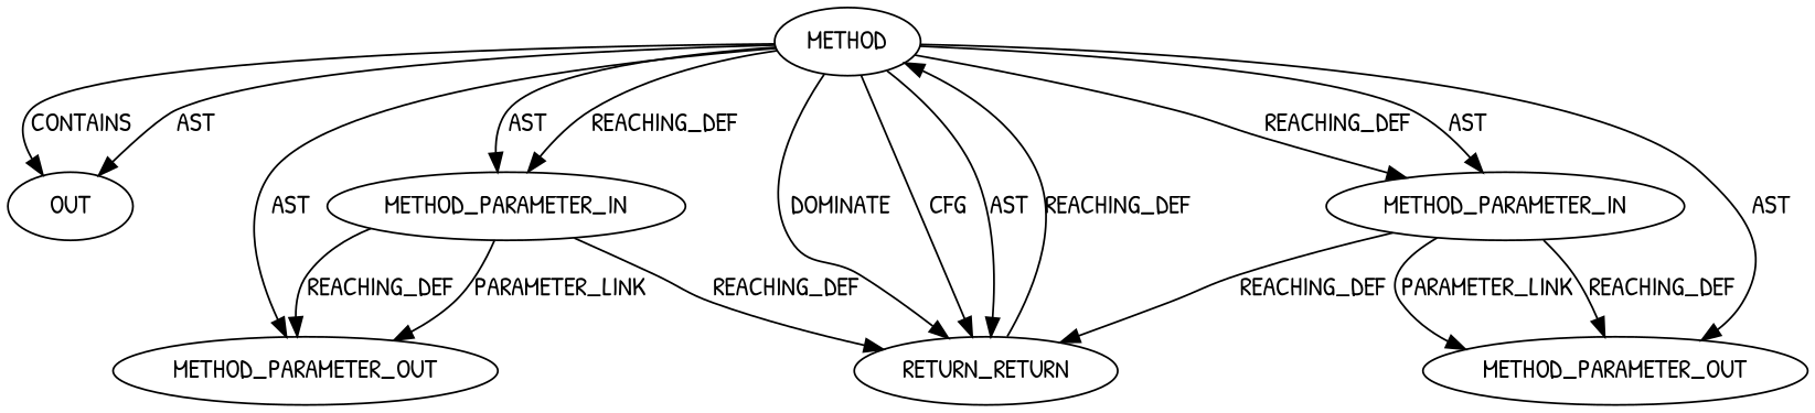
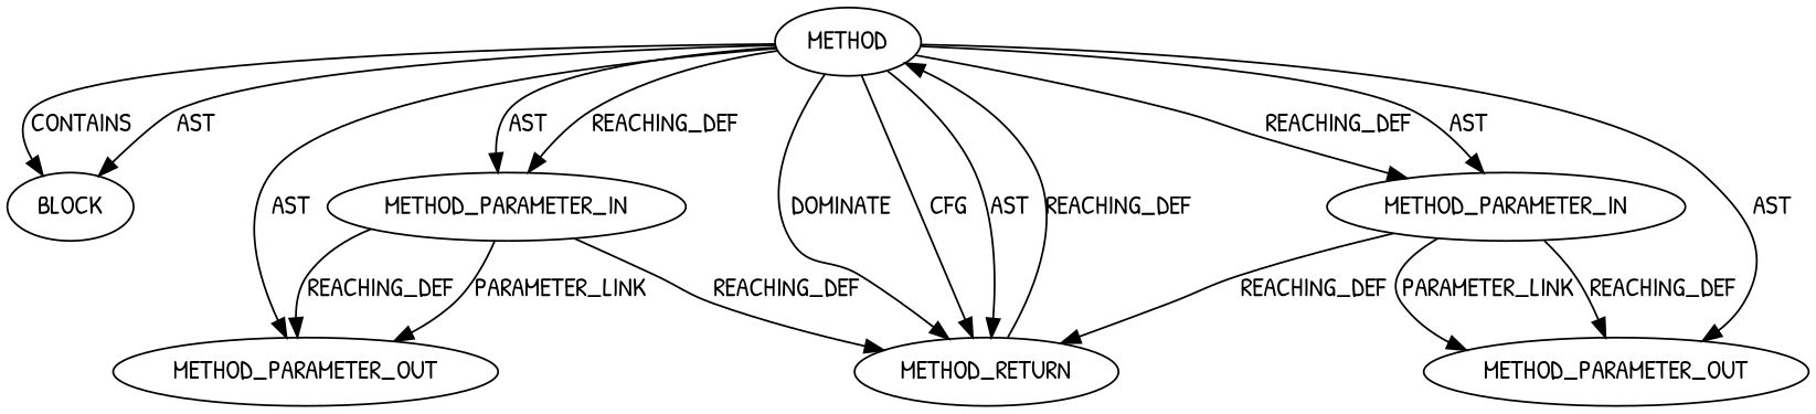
  digraph {
    fontname="Patrick Hand"
    node [CODE="<empty>" ORDER=1 fontname="Patrick Hand" TYPE_FULL_NAME=ANY EVALUATION_STRATEGY=BY_VALUE IS_VARIADIC=false]
    edge [fontname="Patrick Hand"]
    n1 [AST_PARENT_FULL_NAME="<global>" AST_PARENT_TYPE=NAMESPACE_BLOCK FILENAME="<empty>" FULL_NAME="<operator>.or" IS_EXTERNAL=true NAME="<operator>.or" ORDER=0 label=METHOD TYPE_FULL_NAME="" EVALUATION_STRATEGY="" IS_VARIADIC=""]
-   n2 [ARGUMENT_INDEX=1 label=OUT EVALUATION_STRATEGY="" IS_VARIADIC=""]
+   n2 [ARGUMENT_INDEX=1 label=BLOCK EVALUATION_STRATEGY="" IS_VARIADIC=""]
    n3 [CODE=p2 INDEX=2 NAME=p2 ORDER=2 label=METHOD_PARAMETER_OUT]
    n4 [CODE=p1 INDEX=1 NAME=p1 label=METHOD_PARAMETER_OUT]
-   n5 [CODE=RET ORDER=2 label=RETURN_RETURN IS_VARIADIC=""]
+   n5 [CODE=RET ORDER=2 label=METHOD_RETURN IS_VARIADIC=""]
    n6 [CODE=p2 INDEX=2 NAME=p2 ORDER=2 label=METHOD_PARAMETER_IN]
    n7 [CODE=p1 INDEX=1 NAME=p1 label=METHOD_PARAMETER_IN]
    n1 -> n2 [label=CONTAINS]
    n1 -> n2 [label=AST]
    n1 -> n3 [label=AST]
    n1 -> n4 [label=AST]
    n1 -> n5 [label=DOMINATE]
    n1 -> n5 [label=CFG]
    n1 -> n5 [label=AST]
    n1 -> n6 [label=AST]
    n1 -> n6 [label=REACHING_DEF]
    n1 -> n7 [label=REACHING_DEF]
    n1 -> n7 [label=AST]
    n5 -> n1 [label=REACHING_DEF]
    n6 -> n3 [VARIABLE=p2 label=REACHING_DEF]
    n6 -> n3 [label=PARAMETER_LINK]
    n6 -> n5 [VARIABLE=p2 label=REACHING_DEF]
    n7 -> n4 [label=PARAMETER_LINK]
    n7 -> n4 [VARIABLE=p1 label=REACHING_DEF]
    n7 -> n5 [VARIABLE=p1 label=REACHING_DEF]
  }
